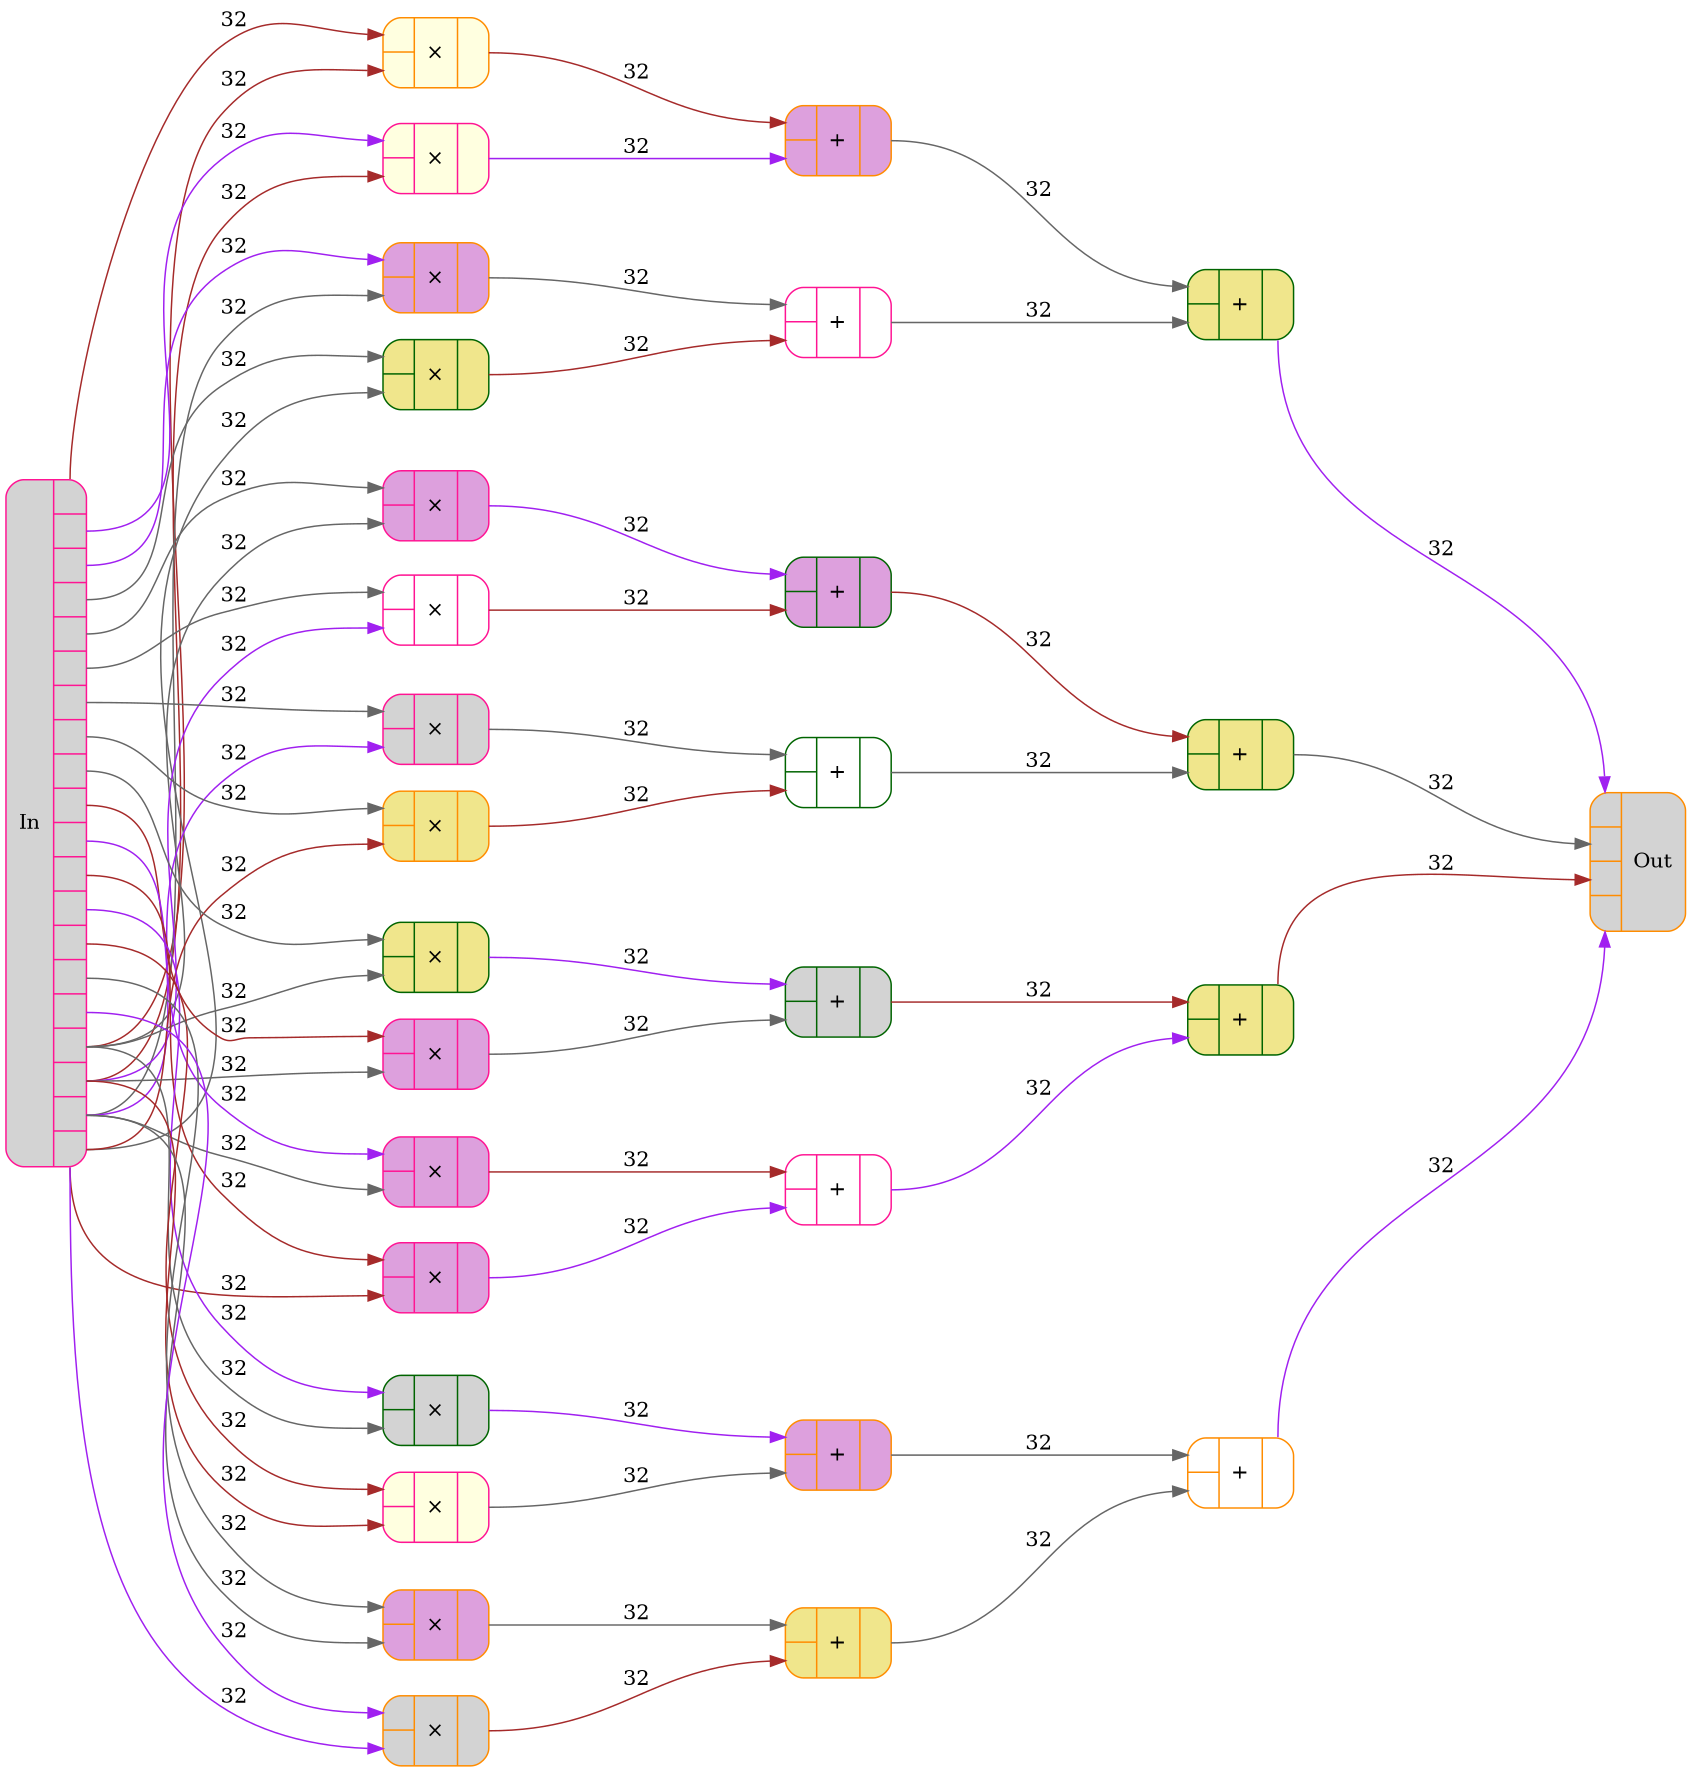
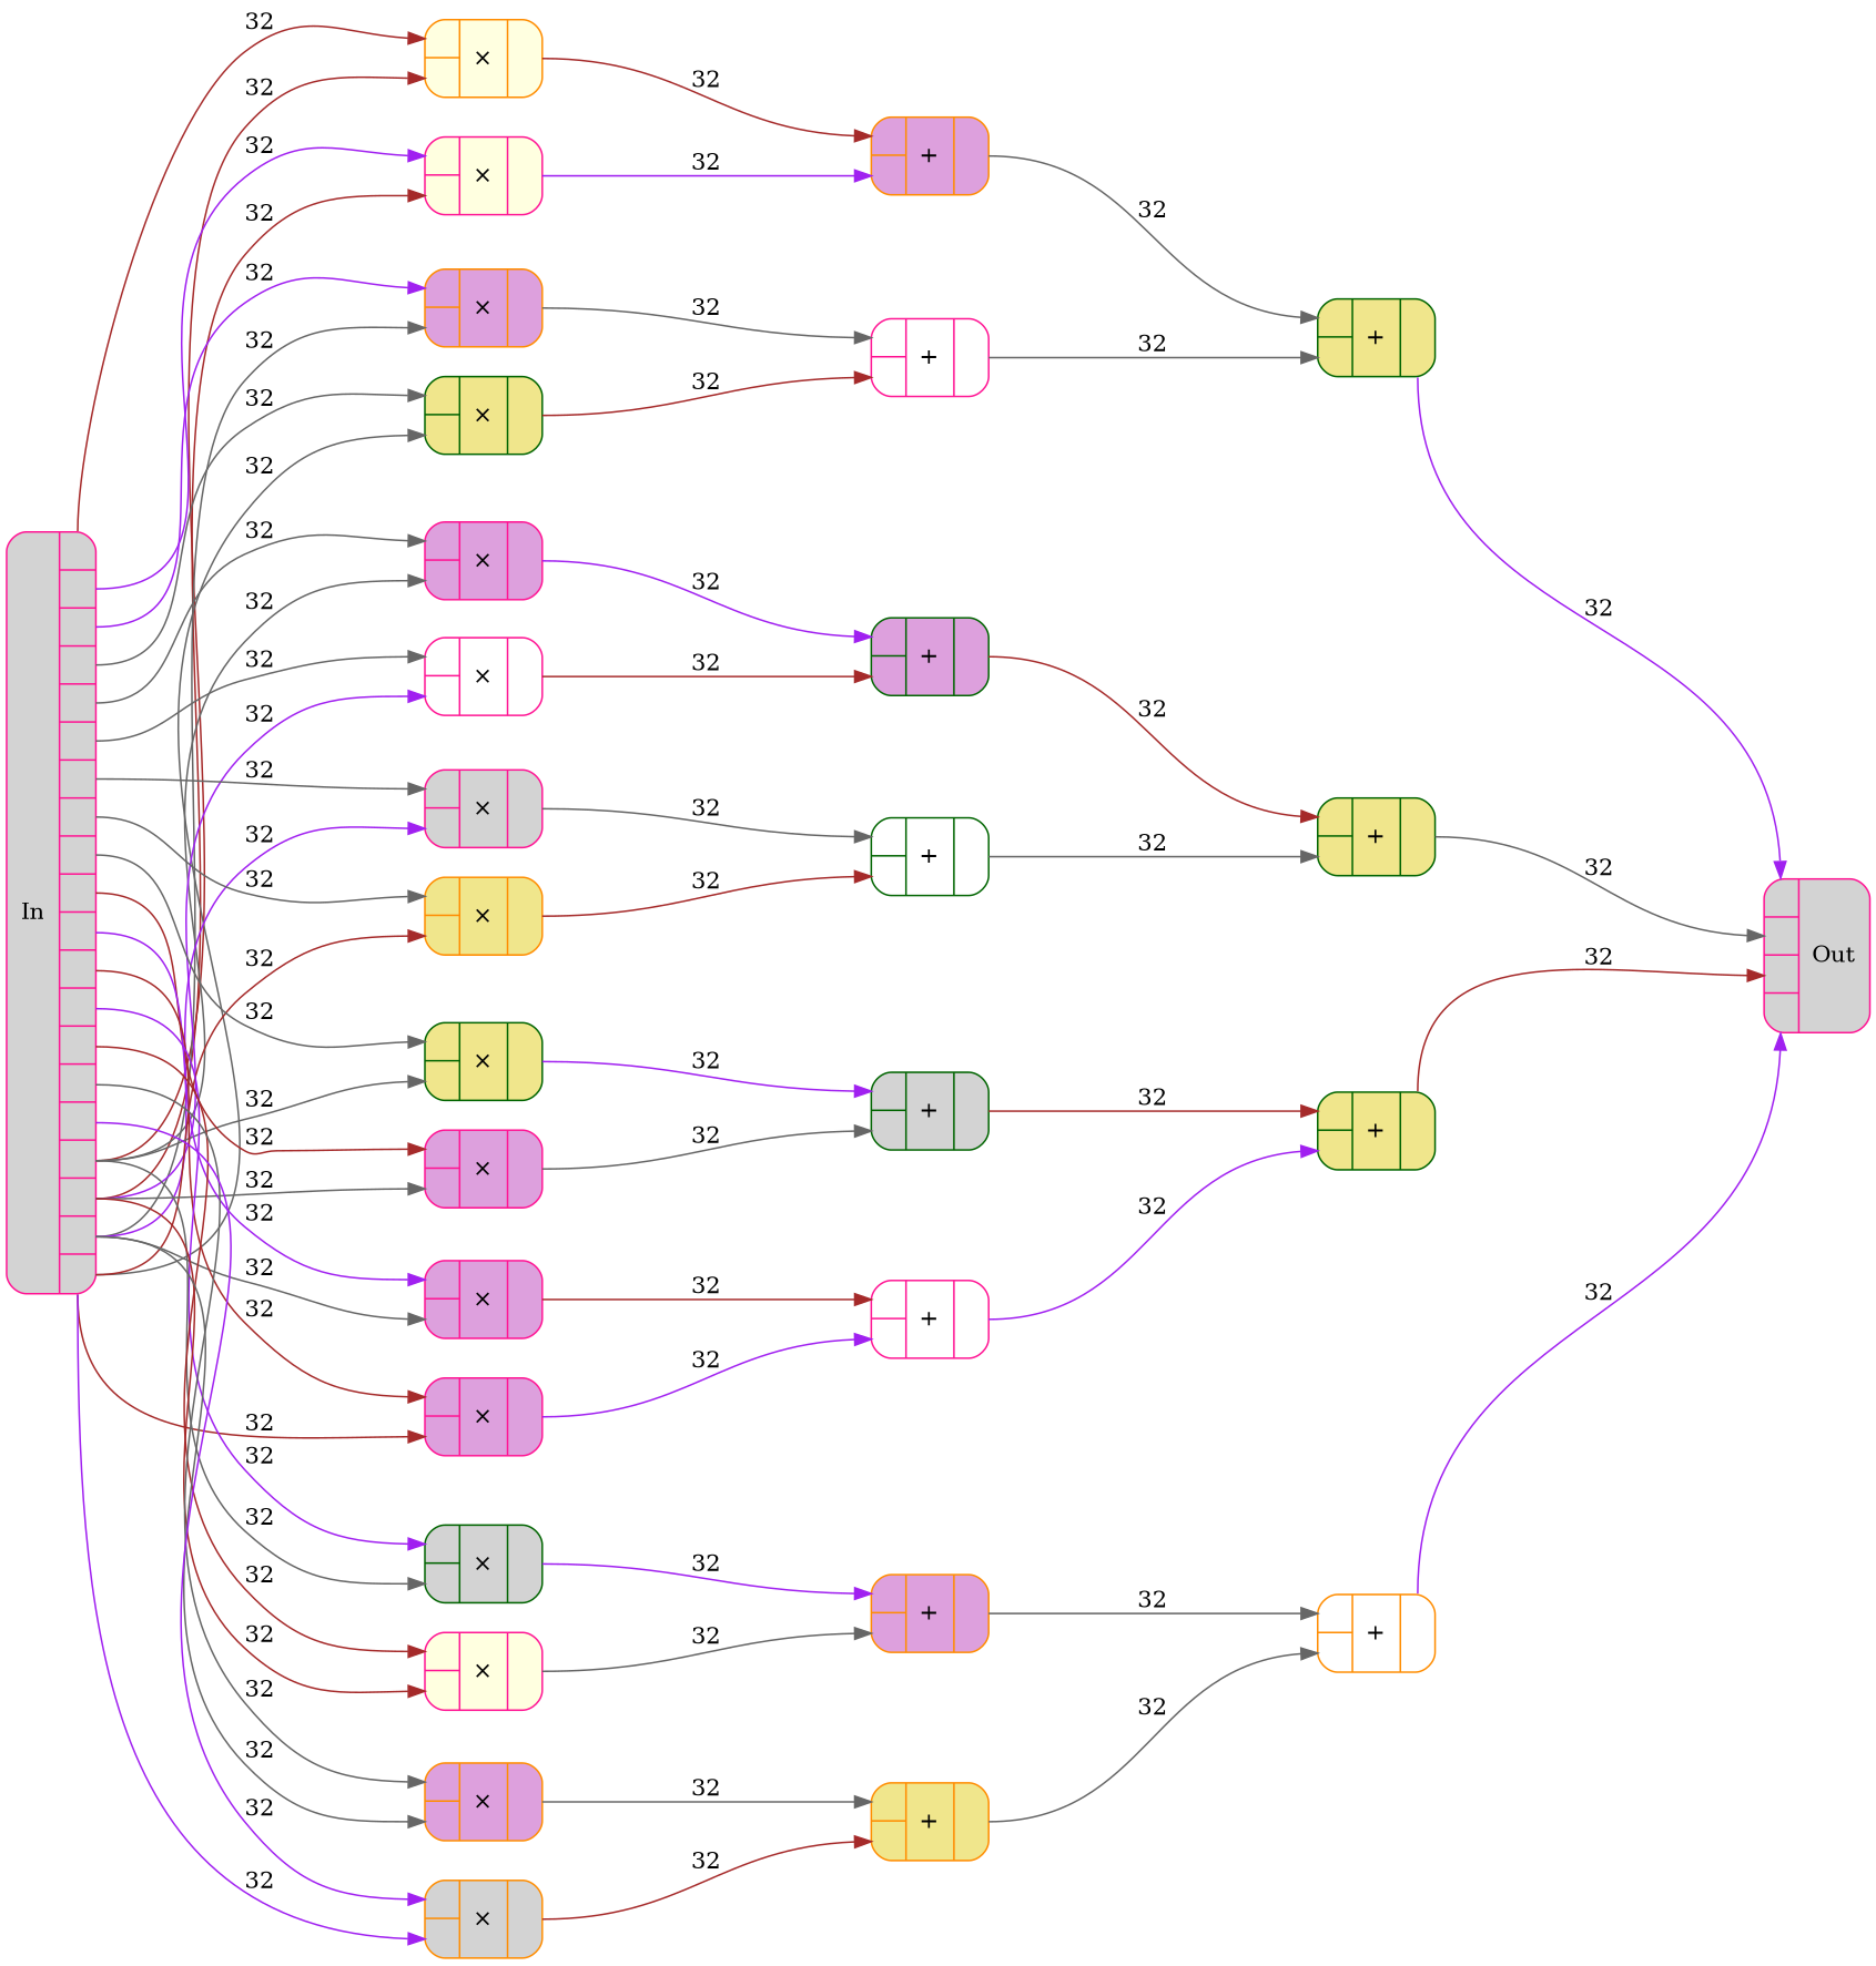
  digraph {
    rankdir=LR
    ranksep=2.5
    node [shape=Mrecord style=filled fillcolor=plum color=deeppink]
    edge [headport=In0 tailport=Out0 color=gray40]
    n1 [label="{In|{<Out0>|<Out1>|<Out2>|<Out3>|<Out4>|<Out5>|<Out6>|<Out7>|<Out8>|<Out9>|<Out10>|<Out11>|<Out12>|<Out13>|<Out14>|<Out15>|<Out16>|<Out17>|<Out18>|<Out19>}}" fillcolor=lightgrey]
    n2 [label="{{<In0>|<In1>}|×|{<Out0>}}" fillcolor=lightyellow color=darkorange]
    n3 [label="{{<In0>|<In1>}|×|{<Out0>}}" fillcolor=lightyellow]
    n4 [label="{{<In0>|<In1>}|×|{<Out0>}}" color=darkorange]
    n5 [label="{{<In0>|<In1>}|×|{<Out0>}}" fillcolor=khaki color=darkgreen]
    n6 [label="{{<In0>|<In1>}|×|{<Out0>}}"]
    n7 [label="{{<In0>|<In1>}|×|{<Out0>}}" fillcolor=white]
    n8 [label="{{<In0>|<In1>}|×|{<Out0>}}" fillcolor=lightgrey]
    n9 [label="{{<In0>|<In1>}|×|{<Out0>}}" fillcolor=khaki color=darkorange]
    n10 [label="{{<In0>|<In1>}|×|{<Out0>}}" fillcolor=khaki color=darkgreen]
    n11 [label="{{<In0>|<In1>}|×|{<Out0>}}"]
    n12 [label="{{<In0>|<In1>}|×|{<Out0>}}"]
    n13 [label="{{<In0>|<In1>}|×|{<Out0>}}"]
    n14 [label="{{<In0>|<In1>}|×|{<Out0>}}" fillcolor=lightgrey color=darkgreen]
    n15 [label="{{<In0>|<In1>}|×|{<Out0>}}" fillcolor=lightyellow]
    n16 [label="{{<In0>|<In1>}|×|{<Out0>}}" color=darkorange]
    n17 [label="{{<In0>|<In1>}|×|{<Out0>}}" fillcolor=lightgrey color=darkorange]
    n18 [label="{{<In0>|<In1>}|+|{<Out0>}}" color=darkorange]
    n19 [label="{{<In0>|<In1>}|+|{<Out0>}}" fillcolor=white]
    n20 [label="{{<In0>|<In1>}|+|{<Out0>}}" fillcolor=khaki color=darkgreen]
-   n21 [label="{{<In0>|<In1>|<In2>|<In3>}|Out}" fillcolor=lightgrey color=darkorange]
+   n21 [label="{{<In0>|<In1>|<In2>|<In3>}|Out}" fillcolor=lightgrey]
    n22 [label="{{<In0>|<In1>}|+|{<Out0>}}" color=darkgreen]
    n23 [label="{{<In0>|<In1>}|+|{<Out0>}}" fillcolor=white color=darkgreen]
    n24 [label="{{<In0>|<In1>}|+|{<Out0>}}" fillcolor=khaki color=darkgreen]
    n25 [label="{{<In0>|<In1>}|+|{<Out0>}}" fillcolor=lightgrey color=darkgreen]
    n26 [label="{{<In0>|<In1>}|+|{<Out0>}}" fillcolor=white]
    n27 [label="{{<In0>|<In1>}|+|{<Out0>}}" fillcolor=khaki color=darkgreen]
    n28 [label="{{<In0>|<In1>}|+|{<Out0>}}" color=darkorange]
    n29 [label="{{<In0>|<In1>}|+|{<Out0>}}" fillcolor=khaki color=darkorange]
    n30 [label="{{<In0>|<In1>}|+|{<Out0>}}" fillcolor=white color=darkorange]
    n1 -> n2 [label=32 color=brown]
    n1 -> n2 [headport=In1 label=32 tailport=Out16 color=brown]
    n1 -> n3 [label=32 tailport=Out1 color=purple]
    n1 -> n3 [headport=In1 label=32 tailport=Out17 color=brown]
    n1 -> n4 [label=32 tailport=Out2 color=purple]
    n1 -> n4 [headport=In1 label=32 tailport=Out18]
    n1 -> n5 [label=32 tailport=Out3]
    n1 -> n5 [headport=In1 label=32 tailport=Out19]
    n1 -> n6 [label=32 tailport=Out4]
    n1 -> n6 [headport=In1 label=32 tailport=Out16]
    n1 -> n7 [label=32 tailport=Out5]
    n1 -> n7 [headport=In1 label=32 tailport=Out17 color=purple]
    n1 -> n8 [label=32 tailport=Out6]
    n1 -> n8 [headport=In1 label=32 tailport=Out18 color=purple]
    n1 -> n9 [label=32 tailport=Out7]
    n1 -> n9 [headport=In1 label=32 tailport=Out19 color=brown]
    n1 -> n10 [label=32 tailport=Out8]
    n1 -> n10 [headport=In1 label=32 tailport=Out16]
    n1 -> n11 [label=32 tailport=Out9 color=brown]
    n1 -> n11 [headport=In1 label=32 tailport=Out17]
    n1 -> n12 [label=32 tailport=Out10 color=purple]
    n1 -> n12 [headport=In1 label=32 tailport=Out18]
    n1 -> n13 [label=32 tailport=Out11 color=brown]
    n1 -> n13 [headport=In1 label=32 tailport=Out19 color=brown]
    n1 -> n14 [label=32 tailport=Out12 color=purple]
    n1 -> n14 [headport=In1 label=32 tailport=Out16]
    n1 -> n15 [label=32 tailport=Out13 color=brown]
    n1 -> n15 [headport=In1 label=32 tailport=Out17 color=brown]
    n1 -> n16 [label=32 tailport=Out14]
    n1 -> n16 [headport=In1 label=32 tailport=Out18]
    n1 -> n17 [label=32 tailport=Out15 color=purple]
    n1 -> n17 [headport=In1 label=32 tailport=Out19 color=purple]
    n2 -> n18 [label=32 color=brown]
    n3 -> n18 [headport=In1 label=32 color=purple]
    n4 -> n19 [label=32]
    n5 -> n19 [headport=In1 label=32 color=brown]
    n6 -> n22 [label=32 color=purple]
    n7 -> n22 [headport=In1 label=32 color=brown]
    n8 -> n23 [label=32]
    n9 -> n23 [headport=In1 label=32 color=brown]
    n10 -> n25 [label=32 color=purple]
    n11 -> n25 [headport=In1 label=32]
    n12 -> n26 [label=32 color=brown]
    n13 -> n26 [headport=In1 label=32 color=purple]
    n14 -> n28 [label=32 color=purple]
    n15 -> n28 [headport=In1 label=32]
    n16 -> n29 [label=32]
    n17 -> n29 [headport=In1 label=32 color=brown]
    n18 -> n20 [label=32]
    n19 -> n20 [headport=In1 label=32]
    n20 -> n21 [label=32 color=purple]
    n22 -> n24 [label=32 color=brown]
    n23 -> n24 [headport=In1 label=32]
    n24 -> n21 [headport=In1 label=32]
    n25 -> n27 [label=32 color=brown]
    n26 -> n27 [headport=In1 label=32 color=purple]
    n27 -> n21 [headport=In2 label=32 color=brown]
    n28 -> n30 [label=32]
    n29 -> n30 [headport=In1 label=32]
    n30 -> n21 [headport=In3 label=32 color=purple]
  }
